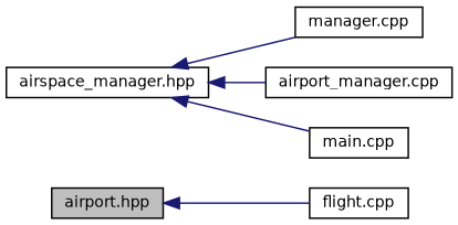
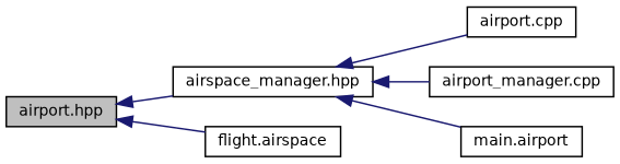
  digraph {
    rankdir=LR
    node [color=black fontname=Helvetica fontsize=10 shape=record]
    edge [color=midnightblue dir=back fontname=Helvetica fontsize=10 labelfontname=Helvetica labelfontsize=10 style=solid]
    n1 [fillcolor=grey75 fontcolor=black height=0.2 label="airport.hpp" style=filled width=0.4]
    n2 [height=0.2 label="airspace_manager.hpp" width=0.4]
-   n3 [height=0.2 label="flight.cpp" width=0.4]
-   n4 [height=0.2 label="manager.cpp" width=0.4]
+   n3 [height=0.2 label="flight.airspace" width=0.4]
+   n4 [height=0.2 label="airport.cpp" width=0.4]
    n5 [height=0.2 label="airport_manager.cpp" width=0.4]
-   n6 [height=0.2 label="main.cpp" width=0.4]
+   n6 [height=0.2 label="main.airport" width=0.4]
+   n1 -> n2
    n1 -> n3
    n2 -> n4
    n2 -> n5
    n2 -> n6
  }
